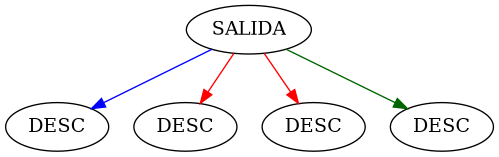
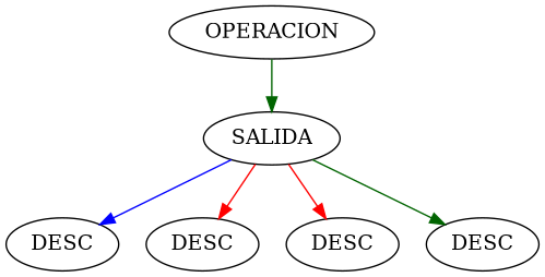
  digraph {
    edge [color=darkgreen]
+   n1 [label=OPERACION]
    n2 [label=SALIDA]
    n3 [label=<DESC>]
    n4 [label=<DESC>]
    n5 [label=<DESC>]
    n6 [label=<DESC>]
+   n1 -> n2
    n2 -> n3 [color=blue]
    n2 -> n4 [color=red]
    n2 -> n5 [color=red]
    n2 -> n6
  }
